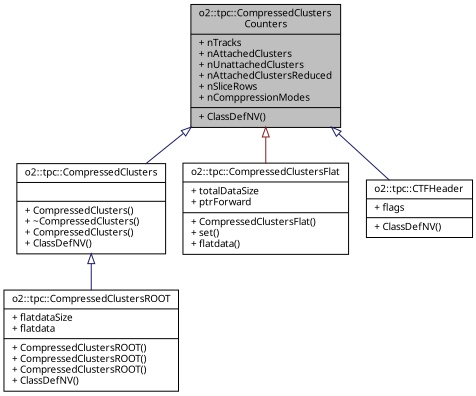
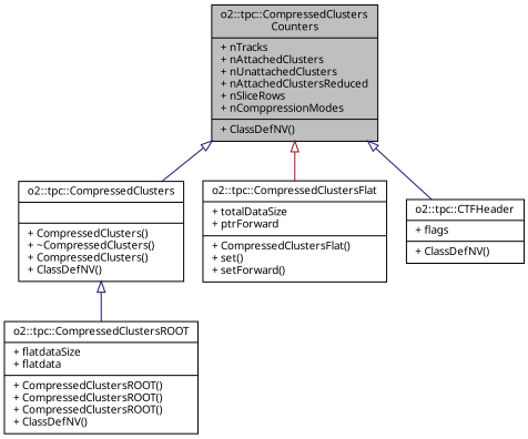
  digraph {
    fontname="Noto Sans"
    node [color=black fontname="Noto Sans" fontsize=10 shape=record]
    edge [arrowtail=onormal color=midnightblue dir=back fontname="Noto Sans" fontsize=10 labelfontname=Helvetica labelfontsize=10 style=solid]
    n1 [fillcolor=grey75 fontcolor=black height=0.2 label="{o2::tpc::CompressedClusters\lCounters\n|+ nTracks\l+ nAttachedClusters\l+ nUnattachedClusters\l+ nAttachedClustersReduced\l+ nSliceRows\l+ nComppressionModes\l|+ ClassDefNV()\l}" style=filled width=0.4]
    n2 [height=0.2 label="{o2::tpc::CompressedClusters\n||+ CompressedClusters()\l+ ~CompressedClusters()\l+ CompressedClusters()\l+ ClassDefNV()\l}" width=0.4]
-   n3 [height=0.2 label="{o2::tpc::CompressedClustersFlat\n|+ totalDataSize\l+ ptrForward\l|+ CompressedClustersFlat()\l+ set()\l+ flatdata()\l}" width=0.4]
+   n3 [height=0.2 label="{o2::tpc::CompressedClustersFlat\n|+ totalDataSize\l+ ptrForward\l|+ CompressedClustersFlat()\l+ set()\l+ setForward()\l}" width=0.4]
    n4 [height=0.2 label="{o2::tpc::CTFHeader\n|+ flags\l|+ ClassDefNV()\l}" width=0.4]
    n5 [height=0.2 label="{o2::tpc::CompressedClustersROOT\n|+ flatdataSize\l+ flatdata\l|+ CompressedClustersROOT()\l+ CompressedClustersROOT()\l+ CompressedClustersROOT()\l+ ClassDefNV()\l}" width=0.4]
    n1 -> n2
    n1 -> n3 [color=firebrick4]
    n1 -> n4
    n2 -> n5
  }
